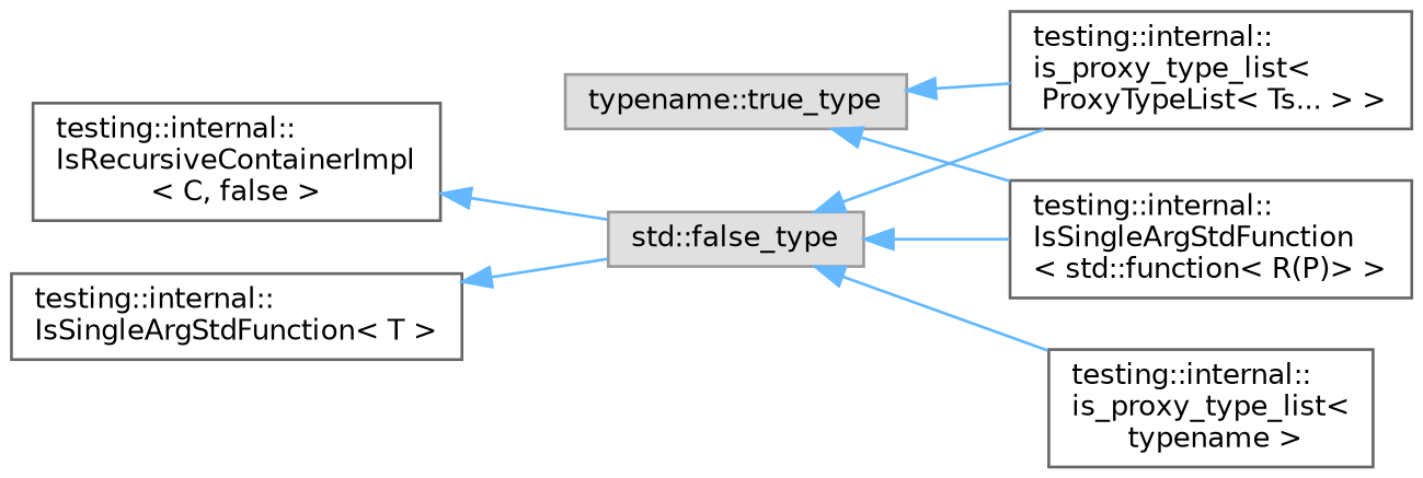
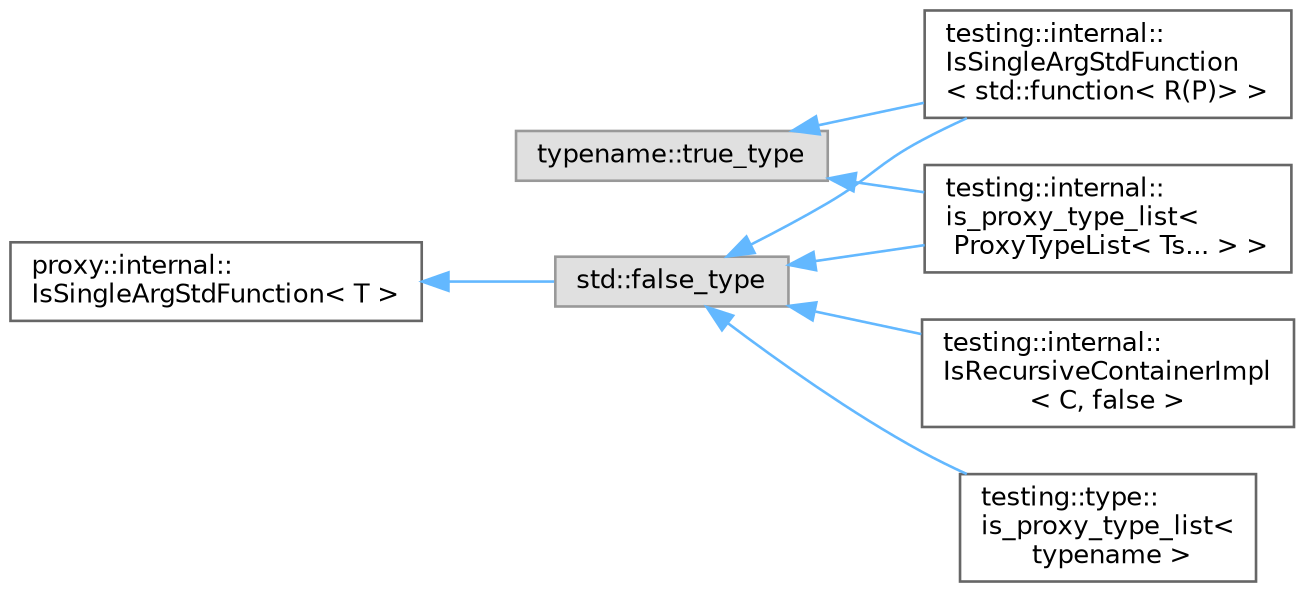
  digraph {
    fontname="DejaVu Sans"
    rankdir=LR
    node [color=grey40 fillcolor=white fontname="DejaVu Sans" fontsize=10 shape=box style=filled]
    edge [color=steelblue1 dir=back fontname="DejaVu Sans" fontsize=10 labelfontname=Helvetica labelfontsize=10 style=solid]
    n1 [color=grey60 fillcolor="#E0E0E0" height=0.2 label="std::false_type" width=0.4]
    n2 [height=0.2 label="testing::internal::\lIsSingleArgStdFunction\l\< std::function\< R(P)\> \>" width=0.4]
    n3 [height=0.2 label="testing::internal::\lis_proxy_type_list\<\l ProxyTypeList\< Ts... \> \>" width=0.4]
    n4 [height=0.2 label="testing::internal::\lIsRecursiveContainerImpl\l\< C, false \>" width=0.4]
-   n5 [height=0.2 label="testing::internal::\lis_proxy_type_list\<\l typename \>" width=0.4]
-   n6 [height=0.2 label="testing::internal::\lIsSingleArgStdFunction\< T \>" width=0.4]
+   n5 [height=0.2 label="testing::type::\lis_proxy_type_list\<\l typename \>" width=0.4]
+   n6 [height=0.2 label="proxy::internal::\lIsSingleArgStdFunction\< T \>" width=0.4]
    n7 [color=grey60 fillcolor="#E0E0E0" height=0.2 label="typename::true_type" width=0.4]
    n1 -> n2
    n1 -> n3
-   n4 -> n1
+   n1 -> n4
    n1 -> n5
    n6 -> n1
    n7 -> n2
    n7 -> n3
  }
